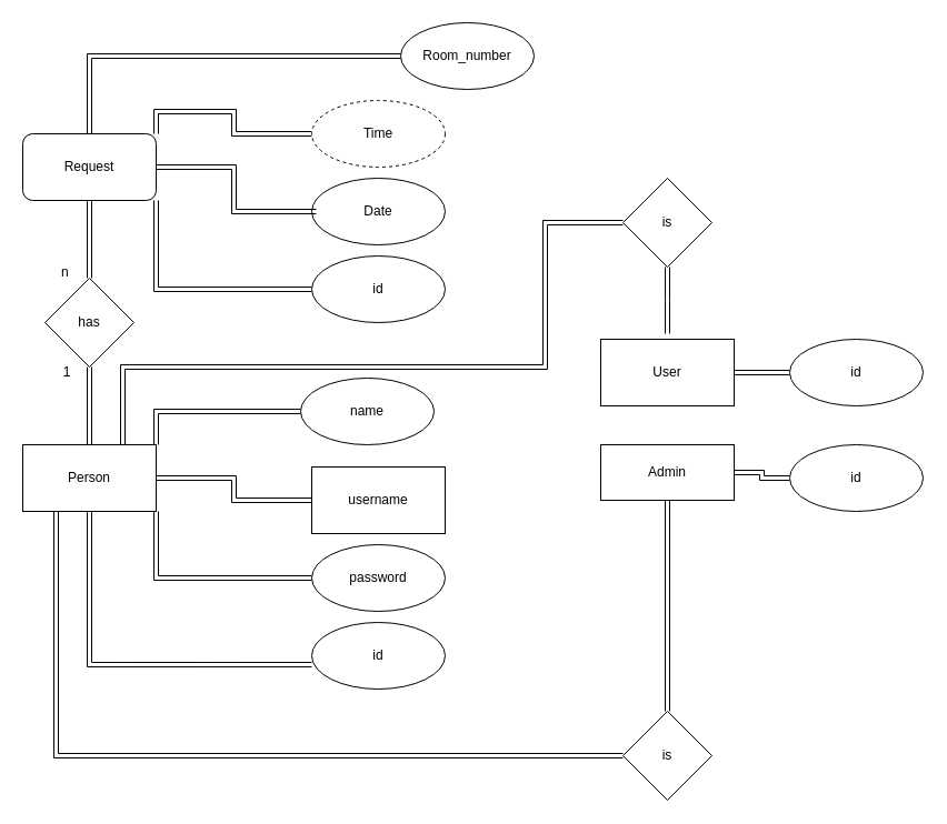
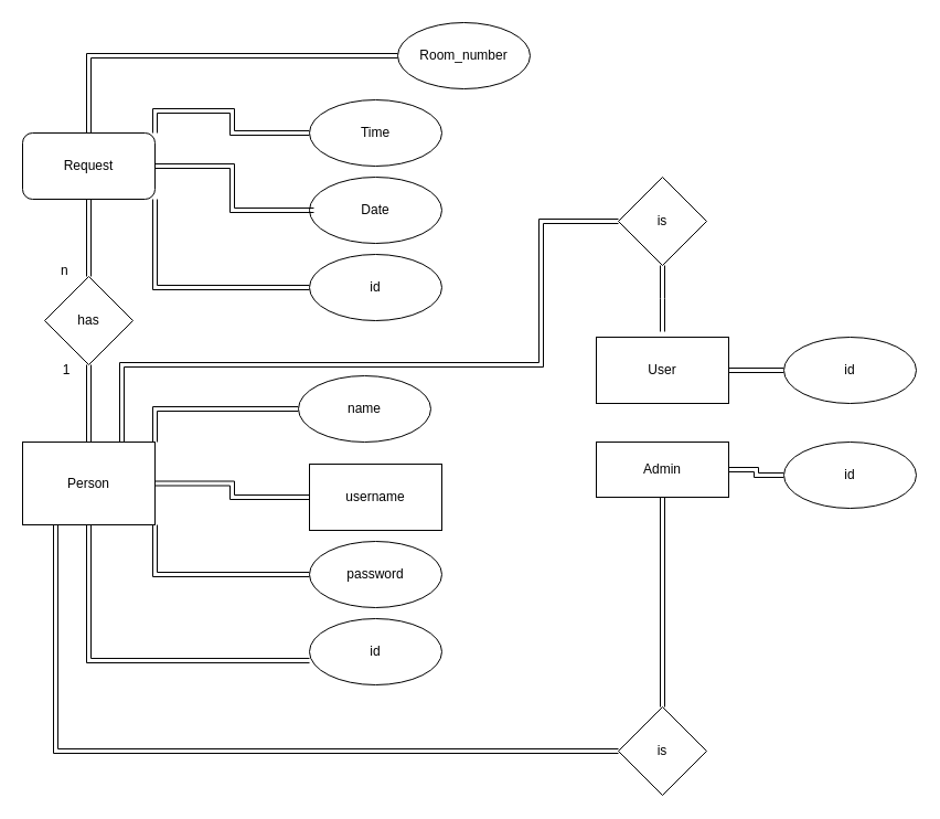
  <mxCell id="0" />
  <mxCell id="1" parent="0" />
  <mxCell id="2" style="edgeStyle=orthogonalEdgeStyle;rounded=0;orthogonalLoop=1;jettySize=auto;html=1;exitX=1;exitY=0;exitDx=0;exitDy=0;shape=link;" parent="1" source="5" target="6" edge="1"><mxGeometry relative="1" as="geometry" /></mxCell>
  <mxCell id="3" style="edgeStyle=orthogonalEdgeStyle;rounded=0;orthogonalLoop=1;jettySize=auto;html=1;exitX=1;exitY=1;exitDx=0;exitDy=0;entryX=0;entryY=0.5;entryDx=0;entryDy=0;shape=link;" parent="1" source="5" target="21" edge="1"><mxGeometry relative="1" as="geometry" /></mxCell>
  <mxCell id="4" style="edgeStyle=orthogonalEdgeStyle;rounded=0;orthogonalLoop=1;jettySize=auto;html=1;exitX=0.5;exitY=1;exitDx=0;exitDy=0;entryX=0.5;entryY=0;entryDx=0;entryDy=0;shape=link;" parent="1" source="5" target="22" edge="1"><mxGeometry relative="1" as="geometry" /></mxCell>
  <mxCell id="5" value="Request" style="rounded=1;whiteSpace=wrap;html=1;" parent="1" vertex="1"><mxGeometry x="20" y="120" width="120" height="60" as="geometry" /></mxCell>
- <mxCell id="6" value="Time" style="ellipse;whiteSpace=wrap;html=1;dashed=1;" parent="1" vertex="1"><mxGeometry x="280" y="90" width="120" height="60" as="geometry" /></mxCell>
+ <mxCell id="6" value="Time" style="ellipse;whiteSpace=wrap;html=1;" parent="1" vertex="1"><mxGeometry x="280" y="90" width="120" height="60" as="geometry" /></mxCell>
  <mxCell id="7" value="Date" style="ellipse;whiteSpace=wrap;html=1;" parent="1" vertex="1"><mxGeometry x="280" y="160" width="120" height="60" as="geometry" /></mxCell>
  <mxCell id="8" style="edgeStyle=orthogonalEdgeStyle;rounded=0;orthogonalLoop=1;jettySize=auto;html=1;exitX=1;exitY=0.5;exitDx=0;exitDy=0;entryX=0.033;entryY=0.5;entryDx=0;entryDy=0;entryPerimeter=0;shape=link;" parent="1" source="5" target="7" edge="1"><mxGeometry relative="1" as="geometry" /></mxCell>
  <mxCell id="9" style="edgeStyle=orthogonalEdgeStyle;rounded=0;orthogonalLoop=1;jettySize=auto;html=1;exitX=1;exitY=0;exitDx=0;exitDy=0;entryX=0;entryY=0.5;entryDx=0;entryDy=0;shape=link;" parent="1" source="14" target="15" edge="1"><mxGeometry relative="1" as="geometry" /></mxCell>
  <mxCell id="10" style="edgeStyle=orthogonalEdgeStyle;rounded=0;orthogonalLoop=1;jettySize=auto;html=1;exitX=1;exitY=0.5;exitDx=0;exitDy=0;entryX=0;entryY=0.5;entryDx=0;entryDy=0;shape=link;" parent="1" source="14" target="16" edge="1"><mxGeometry relative="1" as="geometry" /></mxCell>
  <mxCell id="11" style="edgeStyle=orthogonalEdgeStyle;rounded=0;orthogonalLoop=1;jettySize=auto;html=1;exitX=0.5;exitY=0;exitDx=0;exitDy=0;shape=link;" parent="1" source="14" target="22" edge="1"><mxGeometry relative="1" as="geometry" /></mxCell>
  <mxCell id="12" style="edgeStyle=orthogonalEdgeStyle;rounded=0;orthogonalLoop=1;jettySize=auto;html=1;exitX=0.25;exitY=1;exitDx=0;exitDy=0;entryX=0;entryY=0.5;entryDx=0;entryDy=0;shape=link;" parent="1" source="14" target="29" edge="1"><mxGeometry relative="1" as="geometry" /></mxCell>
  <mxCell id="13" style="edgeStyle=orthogonalEdgeStyle;rounded=0;orthogonalLoop=1;jettySize=auto;html=1;exitX=0.75;exitY=0;exitDx=0;exitDy=0;entryX=0;entryY=0.5;entryDx=0;entryDy=0;shape=link;" parent="1" source="14" target="34" edge="1"><mxGeometry relative="1" as="geometry"><Array as="points"><mxPoint x="110" y="330" /><mxPoint x="490" y="330" /><mxPoint x="490" y="200" /></Array></mxGeometry></mxCell>
- <mxCell id="14" value="Person" style="rounded=0;whiteSpace=wrap;html=1;" parent="1" vertex="1"><mxGeometry x="20" y="400" width="120" height="60" as="geometry" /></mxCell>
+ <mxCell id="14" value="Person" style="rounded=0;whiteSpace=wrap;html=1;" parent="1" vertex="1"><mxGeometry x="20" y="400" width="120" height="75" as="geometry" /></mxCell>
  <mxCell id="15" value="name" style="ellipse;whiteSpace=wrap;html=1;" parent="1" vertex="1"><mxGeometry x="270" y="340" width="120" height="60" as="geometry" /></mxCell>
  <mxCell id="16" value="username" style="whiteSpace=wrap;html=1;rounded=0;" parent="1" vertex="1"><mxGeometry x="280" y="420" width="120" height="60" as="geometry" /></mxCell>
  <mxCell id="17" style="edgeStyle=orthogonalEdgeStyle;rounded=0;orthogonalLoop=1;jettySize=auto;html=1;exitX=0;exitY=0.5;exitDx=0;exitDy=0;entryX=1;entryY=1;entryDx=0;entryDy=0;shape=link;" parent="1" source="18" target="14" edge="1"><mxGeometry relative="1" as="geometry" /></mxCell>
  <mxCell id="18" value="password" style="ellipse;whiteSpace=wrap;html=1;" parent="1" vertex="1"><mxGeometry x="280" y="490" width="120" height="60" as="geometry" /></mxCell>
  <mxCell id="19" value="id" style="ellipse;whiteSpace=wrap;html=1;" parent="1" vertex="1"><mxGeometry x="280" y="560" width="120" height="60" as="geometry" /></mxCell>
  <mxCell id="20" style="edgeStyle=orthogonalEdgeStyle;rounded=0;orthogonalLoop=1;jettySize=auto;html=1;exitX=0.5;exitY=1;exitDx=0;exitDy=0;entryX=0;entryY=0.633;entryDx=0;entryDy=0;entryPerimeter=0;shape=link;" parent="1" source="14" target="19" edge="1"><mxGeometry relative="1" as="geometry" /></mxCell>
  <mxCell id="21" value="id" style="ellipse;whiteSpace=wrap;html=1;" parent="1" vertex="1"><mxGeometry x="280" y="230" width="120" height="60" as="geometry" /></mxCell>
  <mxCell id="22" value="has" style="rhombus;whiteSpace=wrap;html=1;" parent="1" vertex="1"><mxGeometry x="40" y="250" width="80" height="80" as="geometry" /></mxCell>
  <mxCell id="23" value="n&amp;nbsp;" style="text;html=1;align=center;verticalAlign=middle;whiteSpace=wrap;rounded=0;" parent="1" vertex="1"><mxGeometry x="50" y="230" width="20" height="30" as="geometry" /></mxCell>
  <mxCell id="24" value="1" style="text;html=1;align=center;verticalAlign=middle;whiteSpace=wrap;rounded=0;" parent="1" vertex="1"><mxGeometry x="50" y="320" width="20" height="30" as="geometry" /></mxCell>
  <mxCell id="25" style="edgeStyle=orthogonalEdgeStyle;rounded=0;orthogonalLoop=1;jettySize=auto;html=1;exitX=1;exitY=0.5;exitDx=0;exitDy=0;entryX=0;entryY=0.5;entryDx=0;entryDy=0;shape=link;" parent="1" source="27" target="28" edge="1"><mxGeometry relative="1" as="geometry" /></mxCell>
  <mxCell id="26" style="edgeStyle=orthogonalEdgeStyle;rounded=0;orthogonalLoop=1;jettySize=auto;html=1;entryX=0.5;entryY=0;entryDx=0;entryDy=0;shape=link;" parent="1" source="27" target="29" edge="1"><mxGeometry relative="1" as="geometry" /></mxCell>
  <mxCell id="27" value="Admin" style="rounded=0;whiteSpace=wrap;html=1;" parent="1" vertex="1"><mxGeometry x="540" y="400" width="120" height="50" as="geometry" /></mxCell>
  <mxCell id="28" value="id" style="ellipse;whiteSpace=wrap;html=1;" parent="1" vertex="1"><mxGeometry x="710" y="400" width="120" height="60" as="geometry" /></mxCell>
  <mxCell id="29" value="is" style="rhombus;whiteSpace=wrap;html=1;" parent="1" vertex="1"><mxGeometry x="560" y="640" width="80" height="80" as="geometry" /></mxCell>
  <mxCell id="30" style="edgeStyle=orthogonalEdgeStyle;rounded=0;orthogonalLoop=1;jettySize=auto;html=1;exitX=1;exitY=0.5;exitDx=0;exitDy=0;entryX=0;entryY=0.5;entryDx=0;entryDy=0;shape=link;" parent="1" source="31" target="32" edge="1"><mxGeometry relative="1" as="geometry" /></mxCell>
  <mxCell id="31" value="User" style="rounded=0;whiteSpace=wrap;html=1;" parent="1" vertex="1"><mxGeometry x="540" y="305" width="120" height="60" as="geometry" /></mxCell>
  <mxCell id="32" value="id" style="ellipse;whiteSpace=wrap;html=1;" parent="1" vertex="1"><mxGeometry x="710" y="305" width="120" height="60" as="geometry" /></mxCell>
  <mxCell id="33" style="edgeStyle=orthogonalEdgeStyle;rounded=0;orthogonalLoop=1;jettySize=auto;html=1;exitX=0.5;exitY=1;exitDx=0;exitDy=0;shape=link;" parent="1" source="34" edge="1"><mxGeometry relative="1" as="geometry"><mxPoint x="600" y="300" as="targetPoint" /></mxGeometry></mxCell>
  <mxCell id="34" value="is" style="rhombus;whiteSpace=wrap;html=1;" parent="1" vertex="1"><mxGeometry x="560" y="160" width="80" height="80" as="geometry" /></mxCell>
  <mxCell id="35" value="Room_number" style="ellipse;whiteSpace=wrap;html=1;" vertex="1" parent="1"><mxGeometry x="360" y="20" width="120" height="60" as="geometry" /></mxCell>
  <mxCell id="36" style="edgeStyle=orthogonalEdgeStyle;rounded=0;orthogonalLoop=1;jettySize=auto;html=1;exitX=0.5;exitY=0;exitDx=0;exitDy=0;entryX=0;entryY=0.5;entryDx=0;entryDy=0;shape=link;" edge="1" parent="1" source="5" target="35"><mxGeometry relative="1" as="geometry"><mxPoint x="100" y="40" as="sourcePoint" /><mxPoint x="240" y="120" as="targetPoint" /></mxGeometry></mxCell>
